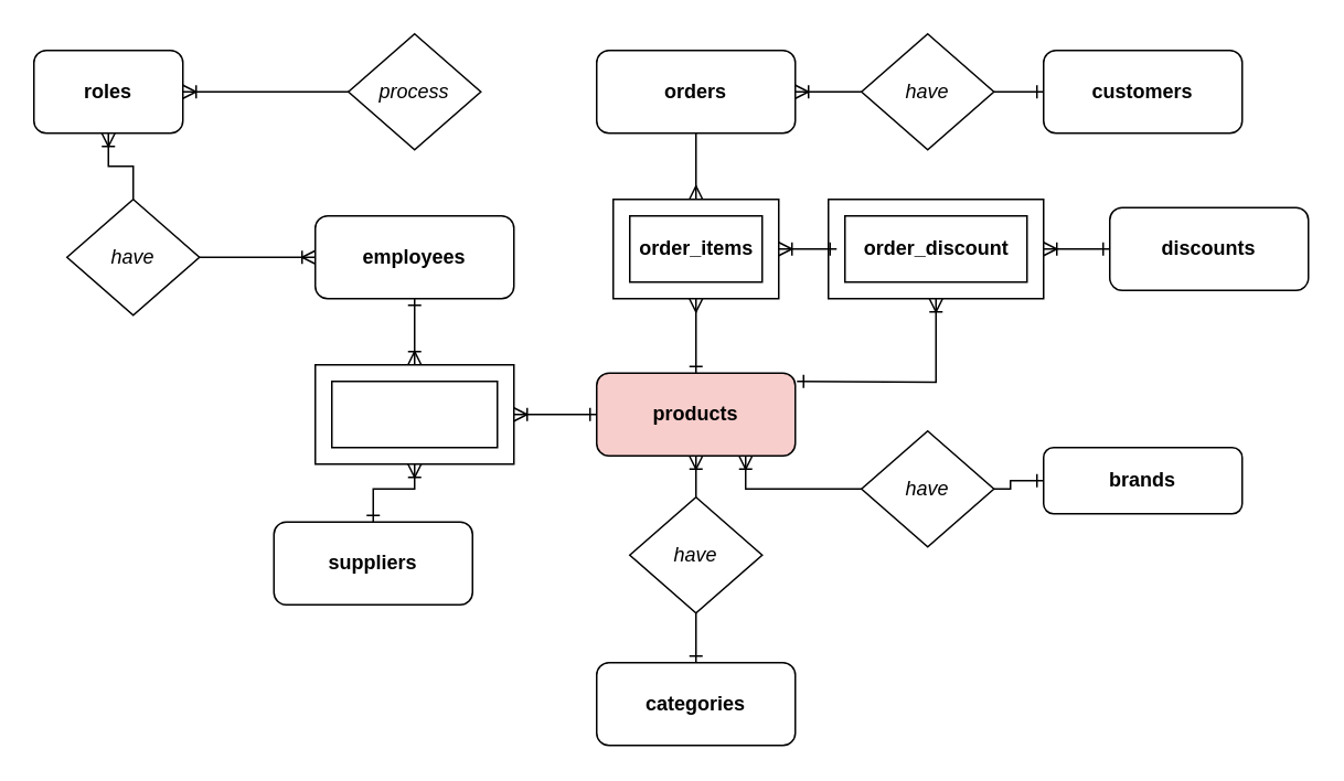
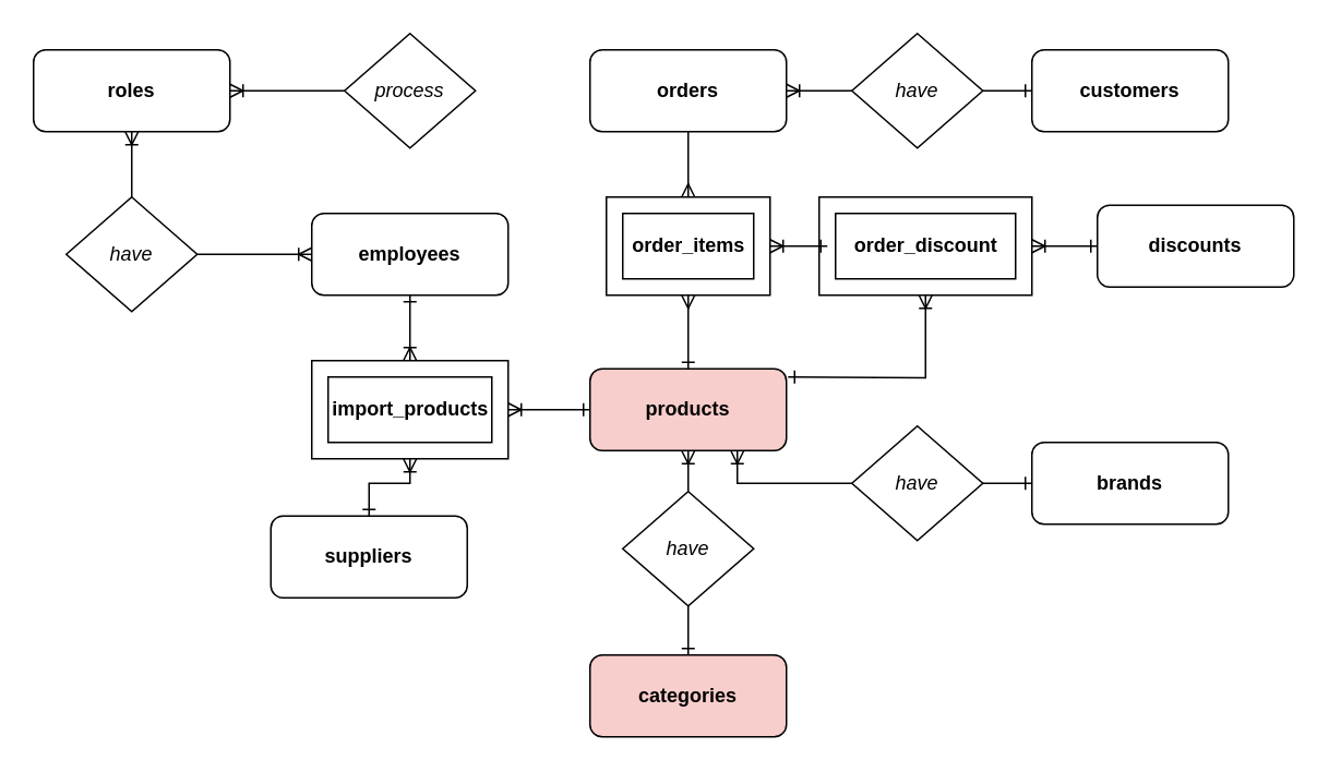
  <mxCell id="0" />
  <mxCell id="1" parent="0" />
  <mxCell id="2" style="edgeStyle=orthogonalEdgeStyle;rounded=0;orthogonalLoop=1;jettySize=auto;html=1;entryX=1;entryY=0.5;entryDx=0;entryDy=0;endArrow=none;endFill=0;startArrow=ERone;startFill=0;fontSize=12;" parent="1" source="3" target="22" edge="1"><mxGeometry relative="1" as="geometry" /></mxCell>
  <mxCell id="3" value="customers" style="rounded=1;whiteSpace=wrap;html=1;fontSize=12;fontStyle=1" parent="1" vertex="1"><mxGeometry x="630" y="30" width="120" height="50" as="geometry" /></mxCell>
  <mxCell id="4" style="edgeStyle=orthogonalEdgeStyle;rounded=0;orthogonalLoop=1;jettySize=auto;html=1;entryX=0.5;entryY=0;entryDx=0;entryDy=0;entryPerimeter=0;endArrow=ERmany;endFill=0;fontSize=12;" parent="1" source="5" target="28" edge="1"><mxGeometry relative="1" as="geometry" /></mxCell>
  <mxCell id="5" value="orders" style="rounded=1;whiteSpace=wrap;html=1;fontSize=12;fontStyle=1" parent="1" vertex="1"><mxGeometry x="360" y="30" width="120" height="50" as="geometry" /></mxCell>
  <mxCell id="6" style="edgeStyle=none;rounded=0;orthogonalLoop=1;jettySize=auto;html=1;fontSize=12;endArrow=ERoneToMany;endFill=0;startArrow=none;startFill=1;exitX=1;exitY=0.5;exitDx=0;exitDy=0;" parent="1" source="23" target="20" edge="1"><mxGeometry relative="1" as="geometry" /></mxCell>
  <mxCell id="7" style="edgeStyle=orthogonalEdgeStyle;rounded=0;orthogonalLoop=1;jettySize=auto;html=1;entryX=0.5;entryY=0;entryDx=0;entryDy=0;exitX=0.5;exitY=1;exitDx=0;exitDy=0;entryPerimeter=0;endArrow=ERoneToMany;endFill=0;startArrow=ERone;startFill=0;fontSize=12;" parent="1" source="8" target="37" edge="1"><mxGeometry relative="1" as="geometry"><mxPoint x="250" y="150" as="targetPoint" /></mxGeometry></mxCell>
  <mxCell id="8" value="employees" style="rounded=1;whiteSpace=wrap;html=1;fontSize=12;fontStyle=1" parent="1" vertex="1"><mxGeometry x="190" y="130" width="120" height="50" as="geometry" /></mxCell>
  <mxCell id="9" style="edgeStyle=orthogonalEdgeStyle;rounded=0;orthogonalLoop=1;jettySize=auto;html=1;endArrow=ERmany;endFill=0;entryX=0.5;entryY=1;entryDx=0;entryDy=0;entryPerimeter=0;fontSize=12;startArrow=ERone;startFill=0;" parent="1" source="11" target="28" edge="1"><mxGeometry relative="1" as="geometry"><mxPoint x="420" y="180" as="targetPoint" /></mxGeometry></mxCell>
  <mxCell id="10" style="edgeStyle=orthogonalEdgeStyle;rounded=0;orthogonalLoop=1;jettySize=auto;html=1;entryX=0.5;entryY=1;entryDx=0;entryDy=0;entryPerimeter=0;endArrow=ERoneToMany;endFill=0;fontSize=12;startArrow=ERone;startFill=0;" parent="1" target="32" edge="1"><mxGeometry relative="1" as="geometry"><mxPoint x="481" y="230" as="sourcePoint" /></mxGeometry></mxCell>
  <mxCell id="11" value="products" style="rounded=1;whiteSpace=wrap;html=1;fontSize=12;fontStyle=1;fillColor=#f8cecc;" parent="1" vertex="1"><mxGeometry x="360" y="225" width="120" height="50" as="geometry" /></mxCell>
  <mxCell id="12" style="edgeStyle=orthogonalEdgeStyle;rounded=0;orthogonalLoop=1;jettySize=auto;html=1;entryX=0.5;entryY=1;entryDx=0;entryDy=0;entryPerimeter=0;endArrow=ERoneToMany;endFill=0;startArrow=ERone;startFill=0;fontSize=12;" parent="1" source="13" target="37" edge="1"><mxGeometry relative="1" as="geometry" /></mxCell>
  <mxCell id="13" value="suppliers" style="rounded=1;whiteSpace=wrap;html=1;fontSize=12;fontStyle=1" parent="1" vertex="1"><mxGeometry x="165" y="315" width="120" height="50" as="geometry" /></mxCell>
  <mxCell id="14" style="edgeStyle=orthogonalEdgeStyle;rounded=0;orthogonalLoop=1;jettySize=auto;html=1;entryX=0.5;entryY=1;entryDx=0;entryDy=0;endArrow=none;endFill=0;startArrow=ERone;startFill=0;fontSize=12;" parent="1" source="15" target="31" edge="1"><mxGeometry relative="1" as="geometry" /></mxCell>
- <mxCell id="15" value="categories" style="rounded=1;whiteSpace=wrap;html=1;fontSize=12;fontStyle=1" parent="1" vertex="1"><mxGeometry x="360" y="400" width="120" height="50" as="geometry" /></mxCell>
+ <mxCell id="15" value="categories" style="rounded=1;whiteSpace=wrap;html=1;fontSize=12;fontStyle=1;fillColor=#f8cecc;" parent="1" vertex="1"><mxGeometry x="360" y="400" width="120" height="50" as="geometry" /></mxCell>
  <mxCell id="16" style="edgeStyle=orthogonalEdgeStyle;rounded=0;orthogonalLoop=1;jettySize=auto;html=1;entryX=1;entryY=0.5;entryDx=0;entryDy=0;entryPerimeter=0;endArrow=ERoneToMany;endFill=0;startArrow=ERone;startFill=0;fontSize=12;" parent="1" source="17" target="32" edge="1"><mxGeometry relative="1" as="geometry" /></mxCell>
  <mxCell id="17" value="discounts" style="rounded=1;whiteSpace=wrap;html=1;fontSize=12;fontStyle=1" parent="1" vertex="1"><mxGeometry x="670" y="125" width="120" height="50" as="geometry" /></mxCell>
  <mxCell id="18" style="edgeStyle=orthogonalEdgeStyle;rounded=0;orthogonalLoop=1;jettySize=auto;html=1;entryX=1;entryY=0.5;entryDx=0;entryDy=0;startArrow=ERone;startFill=0;endArrow=none;endFill=0;fontSize=12;" parent="1" source="19" target="36" edge="1"><mxGeometry relative="1" as="geometry" /></mxCell>
- <mxCell id="19" value="&lt;font style=&quot;font-size: 12px;&quot;&gt;brands&lt;/font&gt;" style="rounded=1;whiteSpace=wrap;html=1;sketch=0;fontSize=12;fontStyle=1" parent="1" vertex="1"><mxGeometry x="630" y="270" width="120" height="40" as="geometry" /></mxCell>
- <mxCell id="20" value="roles" style="rounded=1;whiteSpace=wrap;html=1;fontSize=12;fontStyle=1" parent="1" vertex="1"><mxGeometry x="20" y="30" width="90" height="50" as="geometry" /></mxCell>
+ <mxCell id="19" value="&lt;font style=&quot;font-size: 12px;&quot;&gt;brands&lt;/font&gt;" style="rounded=1;whiteSpace=wrap;html=1;sketch=0;fontSize=12;fontStyle=1" parent="1" vertex="1"><mxGeometry x="630" y="270" width="120" height="50" as="geometry" /></mxCell>
+ <mxCell id="20" value="roles" style="rounded=1;whiteSpace=wrap;html=1;fontSize=12;fontStyle=1" parent="1" vertex="1"><mxGeometry x="20" y="30" width="120" height="50" as="geometry" /></mxCell>
  <mxCell id="21" style="edgeStyle=orthogonalEdgeStyle;rounded=0;orthogonalLoop=1;jettySize=auto;html=1;entryX=1;entryY=0.5;entryDx=0;entryDy=0;endArrow=ERoneToMany;endFill=0;fontSize=12;" parent="1" source="22" target="5" edge="1"><mxGeometry relative="1" as="geometry" /></mxCell>
  <mxCell id="22" value="have" style="rhombus;whiteSpace=wrap;html=1;fontSize=12;fontStyle=2" parent="1" vertex="1"><mxGeometry x="520" y="20" width="80" height="70" as="geometry" /></mxCell>
  <mxCell id="23" value="process" style="rhombus;whiteSpace=wrap;html=1;fontSize=12;fontStyle=2" parent="1" vertex="1"><mxGeometry x="210" y="20" width="80" height="70" as="geometry" /></mxCell>
  <mxCell id="24" style="edgeStyle=orthogonalEdgeStyle;rounded=0;orthogonalLoop=1;jettySize=auto;html=1;entryX=0;entryY=0.5;entryDx=0;entryDy=0;endArrow=ERoneToMany;endFill=0;fontSize=12;" parent="1" source="26" target="8" edge="1"><mxGeometry relative="1" as="geometry" /></mxCell>
  <mxCell id="25" style="edgeStyle=orthogonalEdgeStyle;rounded=0;orthogonalLoop=1;jettySize=auto;html=1;entryX=0.5;entryY=1;entryDx=0;entryDy=0;endArrow=ERoneToMany;endFill=0;fontSize=12;" parent="1" source="26" target="20" edge="1"><mxGeometry relative="1" as="geometry" /></mxCell>
  <mxCell id="26" value="have" style="rhombus;whiteSpace=wrap;html=1;fontSize=12;fontStyle=2" parent="1" vertex="1"><mxGeometry x="40" y="120" width="80" height="70" as="geometry" /></mxCell>
  <mxCell id="27" style="edgeStyle=orthogonalEdgeStyle;rounded=0;orthogonalLoop=1;jettySize=auto;html=1;startArrow=ERone;startFill=0;endArrow=ERoneToMany;endFill=0;entryX=1;entryY=0.5;entryDx=0;entryDy=0;entryPerimeter=0;fontSize=12;" parent="1" source="11" target="37" edge="1"><mxGeometry relative="1" as="geometry"><mxPoint x="290" y="190" as="sourcePoint" /><mxPoint x="220" y="210" as="targetPoint" /></mxGeometry></mxCell>
  <mxCell id="28" value="" style="verticalLabelPosition=bottom;verticalAlign=top;html=1;shape=mxgraph.basic.frame;dx=10;fontSize=12;" parent="1" vertex="1"><mxGeometry x="370" y="120" width="100" height="60" as="geometry" /></mxCell>
  <mxCell id="29" value="order_items" style="text;html=1;align=center;verticalAlign=middle;resizable=0;points=[];autosize=1;strokeColor=none;fontSize=12;fontStyle=1" parent="1" vertex="1"><mxGeometry x="380" y="140" width="80" height="20" as="geometry" /></mxCell>
  <mxCell id="30" style="edgeStyle=orthogonalEdgeStyle;rounded=0;orthogonalLoop=1;jettySize=auto;html=1;entryX=0.5;entryY=1;entryDx=0;entryDy=0;endArrow=ERoneToMany;endFill=0;fontSize=12;" parent="1" source="31" target="11" edge="1"><mxGeometry relative="1" as="geometry" /></mxCell>
  <mxCell id="31" value="have" style="rhombus;whiteSpace=wrap;html=1;fontSize=12;fontStyle=2" parent="1" vertex="1"><mxGeometry x="380" y="300" width="80" height="70" as="geometry" /></mxCell>
  <mxCell id="32" value="" style="verticalLabelPosition=bottom;verticalAlign=top;html=1;shape=mxgraph.basic.frame;dx=10;fontSize=12;" parent="1" vertex="1"><mxGeometry x="500" y="120" width="130" height="60" as="geometry" /></mxCell>
  <mxCell id="33" style="edgeStyle=orthogonalEdgeStyle;rounded=0;orthogonalLoop=1;jettySize=auto;html=1;entryX=1;entryY=0.5;entryDx=0;entryDy=0;entryPerimeter=0;endArrow=ERoneToMany;endFill=0;startArrow=ERone;startFill=0;fontSize=12;" parent="1" source="34" target="28" edge="1"><mxGeometry relative="1" as="geometry" /></mxCell>
  <mxCell id="34" value="order_discount" style="text;html=1;align=center;verticalAlign=middle;resizable=0;points=[];autosize=1;strokeColor=none;fontSize=12;fontStyle=1" parent="1" vertex="1"><mxGeometry x="505" y="140" width="120" height="20" as="geometry" /></mxCell>
  <mxCell id="35" style="edgeStyle=orthogonalEdgeStyle;rounded=0;orthogonalLoop=1;jettySize=auto;html=1;entryX=0.75;entryY=1;entryDx=0;entryDy=0;startArrow=none;startFill=0;endArrow=ERoneToMany;endFill=0;fontSize=12;" parent="1" source="36" target="11" edge="1"><mxGeometry relative="1" as="geometry" /></mxCell>
  <mxCell id="36" value="have" style="rhombus;whiteSpace=wrap;html=1;fontSize=12;fontStyle=2" parent="1" vertex="1"><mxGeometry x="520" y="260" width="80" height="70" as="geometry" /></mxCell>
  <mxCell id="37" value="" style="verticalLabelPosition=bottom;verticalAlign=top;html=1;shape=mxgraph.basic.frame;dx=10;rounded=0;fontSize=12;" parent="1" vertex="1"><mxGeometry x="190" y="220" width="120" height="60" as="geometry" /></mxCell>
+ <mxCell id="38" value="import_products" style="text;html=1;align=center;verticalAlign=middle;resizable=0;points=[];autosize=1;fontSize=12;fontStyle=1" parent="1" vertex="1"><mxGeometry x="195" y="240" width="110" height="20" as="geometry" /></mxCell>
